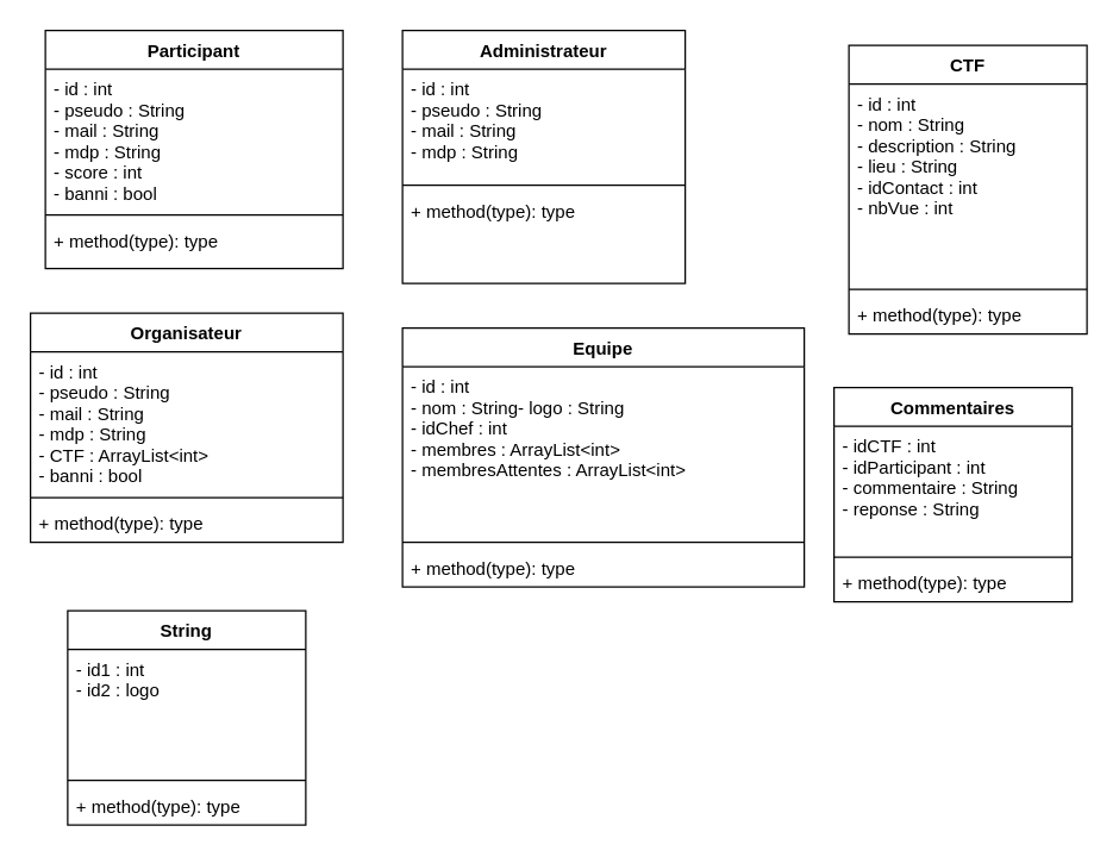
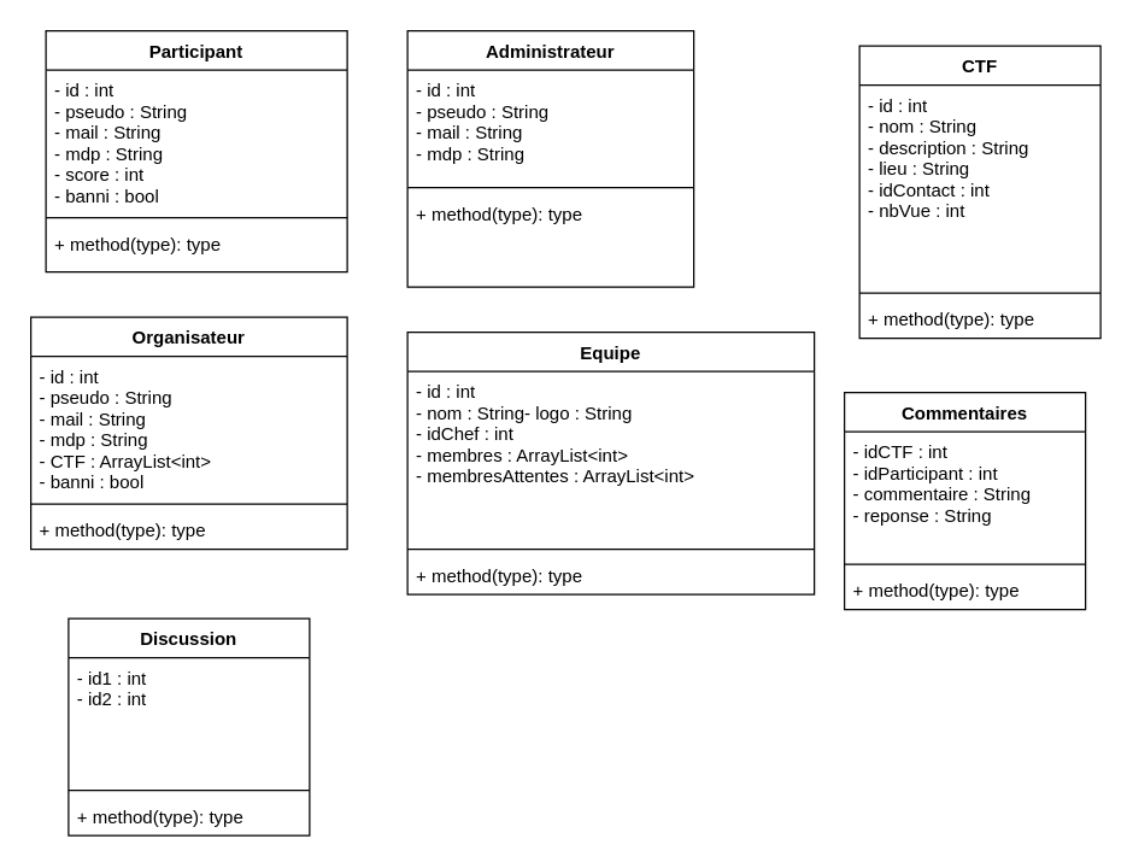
  <mxCell id="0" />
  <mxCell id="1" parent="0" />
  <mxCell id="2" value="Participant" style="swimlane;fontStyle=1;align=center;verticalAlign=top;childLayout=stackLayout;horizontal=1;startSize=26;horizontalStack=0;resizeParent=1;resizeParentMax=0;resizeLast=0;collapsible=1;marginBottom=0;" vertex="1" parent="1"><mxGeometry x="30" y="20" width="200" height="160" as="geometry" /></mxCell>
  <mxCell id="3" value="- id : int&#10;- pseudo : String&#10;- mail : String&#10;- mdp : String&#10;- score : int&#10;- banni : bool&#10;&#10;" style="text;strokeColor=none;fillColor=none;align=left;verticalAlign=top;spacingLeft=4;spacingRight=4;overflow=hidden;rotatable=0;points=[[0,0.5],[1,0.5]];portConstraint=eastwest;" vertex="1" parent="2"><mxGeometry y="26" width="200" height="94" as="geometry" /></mxCell>
  <mxCell id="4" value="" style="line;strokeWidth=1;fillColor=none;align=left;verticalAlign=middle;spacingTop=-1;spacingLeft=3;spacingRight=3;rotatable=0;labelPosition=right;points=[];portConstraint=eastwest;" vertex="1" parent="2"><mxGeometry y="120" width="200" height="8" as="geometry" /></mxCell>
  <mxCell id="5" value="+ method(type): type" style="text;strokeColor=none;fillColor=none;align=left;verticalAlign=top;spacingLeft=4;spacingRight=4;overflow=hidden;rotatable=0;points=[[0,0.5],[1,0.5]];portConstraint=eastwest;" vertex="1" parent="2"><mxGeometry y="128" width="200" height="32" as="geometry" /></mxCell>
  <mxCell id="6" value="Administrateur" style="swimlane;fontStyle=1;align=center;verticalAlign=top;childLayout=stackLayout;horizontal=1;startSize=26;horizontalStack=0;resizeParent=1;resizeParentMax=0;resizeLast=0;collapsible=1;marginBottom=0;" vertex="1" parent="1"><mxGeometry x="270" y="20" width="190" height="170" as="geometry" /></mxCell>
  <mxCell id="7" value="- id : int&#10;- pseudo : String&#10;- mail : String&#10;- mdp : String" style="text;strokeColor=none;fillColor=none;align=left;verticalAlign=top;spacingLeft=4;spacingRight=4;overflow=hidden;rotatable=0;points=[[0,0.5],[1,0.5]];portConstraint=eastwest;" vertex="1" parent="6"><mxGeometry y="26" width="190" height="74" as="geometry" /></mxCell>
  <mxCell id="8" value="" style="line;strokeWidth=1;fillColor=none;align=left;verticalAlign=middle;spacingTop=-1;spacingLeft=3;spacingRight=3;rotatable=0;labelPosition=right;points=[];portConstraint=eastwest;" vertex="1" parent="6"><mxGeometry y="100" width="190" height="8" as="geometry" /></mxCell>
  <mxCell id="9" value="+ method(type): type" style="text;strokeColor=none;fillColor=none;align=left;verticalAlign=top;spacingLeft=4;spacingRight=4;overflow=hidden;rotatable=0;points=[[0,0.5],[1,0.5]];portConstraint=eastwest;" vertex="1" parent="6"><mxGeometry y="108" width="190" height="62" as="geometry" /></mxCell>
  <mxCell id="10" value="Organisateur" style="swimlane;fontStyle=1;align=center;verticalAlign=top;childLayout=stackLayout;horizontal=1;startSize=26;horizontalStack=0;resizeParent=1;resizeParentMax=0;resizeLast=0;collapsible=1;marginBottom=0;" vertex="1" parent="1"><mxGeometry x="20" y="210" width="210" height="154" as="geometry" /></mxCell>
  <mxCell id="11" value="- id : int&#10;- pseudo : String&#10;- mail : String&#10;- mdp : String&#10;- CTF : ArrayList&lt;int&gt;&#10;- banni : bool&#10;&#10;" style="text;strokeColor=none;fillColor=none;align=left;verticalAlign=top;spacingLeft=4;spacingRight=4;overflow=hidden;rotatable=0;points=[[0,0.5],[1,0.5]];portConstraint=eastwest;" vertex="1" parent="10"><mxGeometry y="26" width="210" height="94" as="geometry" /></mxCell>
  <mxCell id="12" value="" style="line;strokeWidth=1;fillColor=none;align=left;verticalAlign=middle;spacingTop=-1;spacingLeft=3;spacingRight=3;rotatable=0;labelPosition=right;points=[];portConstraint=eastwest;" vertex="1" parent="10"><mxGeometry y="120" width="210" height="8" as="geometry" /></mxCell>
  <mxCell id="13" value="+ method(type): type" style="text;strokeColor=none;fillColor=none;align=left;verticalAlign=top;spacingLeft=4;spacingRight=4;overflow=hidden;rotatable=0;points=[[0,0.5],[1,0.5]];portConstraint=eastwest;" vertex="1" parent="10"><mxGeometry y="128" width="210" height="26" as="geometry" /></mxCell>
  <mxCell id="14" value="Equipe" style="swimlane;fontStyle=1;align=center;verticalAlign=top;childLayout=stackLayout;horizontal=1;startSize=26;horizontalStack=0;resizeParent=1;resizeParentMax=0;resizeLast=0;collapsible=1;marginBottom=0;" vertex="1" parent="1"><mxGeometry x="270" y="220" width="270" height="174" as="geometry" /></mxCell>
  <mxCell id="15" value="- id : int&#10;- nom : String- logo : String&#10;- idChef : int&#10;- membres : ArrayList&lt;int&gt;&#10;- membresAttentes : ArrayList&lt;int&gt;&#10;" style="text;strokeColor=none;fillColor=none;align=left;verticalAlign=top;spacingLeft=4;spacingRight=4;overflow=hidden;rotatable=0;points=[[0,0.5],[1,0.5]];portConstraint=eastwest;" vertex="1" parent="14"><mxGeometry y="26" width="270" height="114" as="geometry" /></mxCell>
  <mxCell id="16" value="" style="line;strokeWidth=1;fillColor=none;align=left;verticalAlign=middle;spacingTop=-1;spacingLeft=3;spacingRight=3;rotatable=0;labelPosition=right;points=[];portConstraint=eastwest;" vertex="1" parent="14"><mxGeometry y="140" width="270" height="8" as="geometry" /></mxCell>
  <mxCell id="17" value="+ method(type): type" style="text;strokeColor=none;fillColor=none;align=left;verticalAlign=top;spacingLeft=4;spacingRight=4;overflow=hidden;rotatable=0;points=[[0,0.5],[1,0.5]];portConstraint=eastwest;" vertex="1" parent="14"><mxGeometry y="148" width="270" height="26" as="geometry" /></mxCell>
  <mxCell id="18" value="CTF" style="swimlane;fontStyle=1;align=center;verticalAlign=top;childLayout=stackLayout;horizontal=1;startSize=26;horizontalStack=0;resizeParent=1;resizeParentMax=0;resizeLast=0;collapsible=1;marginBottom=0;" vertex="1" parent="1"><mxGeometry x="570" y="30" width="160" height="194" as="geometry" /></mxCell>
  <mxCell id="19" value="- id : int&#10;- nom : String&#10;- description : String&#10;- lieu : String&#10;- idContact : int&#10;- nbVue : int&#10;&#10;&#10;&#10;" style="text;strokeColor=none;fillColor=none;align=left;verticalAlign=top;spacingLeft=4;spacingRight=4;overflow=hidden;rotatable=0;points=[[0,0.5],[1,0.5]];portConstraint=eastwest;" vertex="1" parent="18"><mxGeometry y="26" width="160" height="134" as="geometry" /></mxCell>
  <mxCell id="20" value="" style="line;strokeWidth=1;fillColor=none;align=left;verticalAlign=middle;spacingTop=-1;spacingLeft=3;spacingRight=3;rotatable=0;labelPosition=right;points=[];portConstraint=eastwest;" vertex="1" parent="18"><mxGeometry y="160" width="160" height="8" as="geometry" /></mxCell>
  <mxCell id="21" value="+ method(type): type" style="text;strokeColor=none;fillColor=none;align=left;verticalAlign=top;spacingLeft=4;spacingRight=4;overflow=hidden;rotatable=0;points=[[0,0.5],[1,0.5]];portConstraint=eastwest;" vertex="1" parent="18"><mxGeometry y="168" width="160" height="26" as="geometry" /></mxCell>
  <mxCell id="22" value="Commentaires" style="swimlane;fontStyle=1;align=center;verticalAlign=top;childLayout=stackLayout;horizontal=1;startSize=26;horizontalStack=0;resizeParent=1;resizeParentMax=0;resizeLast=0;collapsible=1;marginBottom=0;" vertex="1" parent="1"><mxGeometry x="560" y="260" width="160" height="144" as="geometry" /></mxCell>
  <mxCell id="23" value="- idCTF : int&#10;- idParticipant : int&#10;- commentaire : String&#10;- reponse : String&#10;&#10;" style="text;strokeColor=none;fillColor=none;align=left;verticalAlign=top;spacingLeft=4;spacingRight=4;overflow=hidden;rotatable=0;points=[[0,0.5],[1,0.5]];portConstraint=eastwest;" vertex="1" parent="22"><mxGeometry y="26" width="160" height="84" as="geometry" /></mxCell>
  <mxCell id="24" value="" style="line;strokeWidth=1;fillColor=none;align=left;verticalAlign=middle;spacingTop=-1;spacingLeft=3;spacingRight=3;rotatable=0;labelPosition=right;points=[];portConstraint=eastwest;" vertex="1" parent="22"><mxGeometry y="110" width="160" height="8" as="geometry" /></mxCell>
  <mxCell id="25" value="+ method(type): type" style="text;strokeColor=none;fillColor=none;align=left;verticalAlign=top;spacingLeft=4;spacingRight=4;overflow=hidden;rotatable=0;points=[[0,0.5],[1,0.5]];portConstraint=eastwest;" vertex="1" parent="22"><mxGeometry y="118" width="160" height="26" as="geometry" /></mxCell>
- <mxCell id="26" value="String" style="swimlane;fontStyle=1;align=center;verticalAlign=top;childLayout=stackLayout;horizontal=1;startSize=26;horizontalStack=0;resizeParent=1;resizeParentMax=0;resizeLast=0;collapsible=1;marginBottom=0;" vertex="1" parent="1"><mxGeometry x="45" y="410" width="160" height="144" as="geometry" /></mxCell>
- <mxCell id="27" value="- id1 : int&#10;- id2 : logo&#10;" style="text;strokeColor=none;fillColor=none;align=left;verticalAlign=top;spacingLeft=4;spacingRight=4;overflow=hidden;rotatable=0;points=[[0,0.5],[1,0.5]];portConstraint=eastwest;" vertex="1" parent="26"><mxGeometry y="26" width="160" height="84" as="geometry" /></mxCell>
+ <mxCell id="26" value="Discussion" style="swimlane;fontStyle=1;align=center;verticalAlign=top;childLayout=stackLayout;horizontal=1;startSize=26;horizontalStack=0;resizeParent=1;resizeParentMax=0;resizeLast=0;collapsible=1;marginBottom=0;" vertex="1" parent="1"><mxGeometry x="45" y="410" width="160" height="144" as="geometry" /></mxCell>
+ <mxCell id="27" value="- id1 : int&#10;- id2 : int&#10;" style="text;strokeColor=none;fillColor=none;align=left;verticalAlign=top;spacingLeft=4;spacingRight=4;overflow=hidden;rotatable=0;points=[[0,0.5],[1,0.5]];portConstraint=eastwest;" vertex="1" parent="26"><mxGeometry y="26" width="160" height="84" as="geometry" /></mxCell>
  <mxCell id="28" value="" style="line;strokeWidth=1;fillColor=none;align=left;verticalAlign=middle;spacingTop=-1;spacingLeft=3;spacingRight=3;rotatable=0;labelPosition=right;points=[];portConstraint=eastwest;" vertex="1" parent="26"><mxGeometry y="110" width="160" height="8" as="geometry" /></mxCell>
  <mxCell id="29" value="+ method(type): type" style="text;strokeColor=none;fillColor=none;align=left;verticalAlign=top;spacingLeft=4;spacingRight=4;overflow=hidden;rotatable=0;points=[[0,0.5],[1,0.5]];portConstraint=eastwest;" vertex="1" parent="26"><mxGeometry y="118" width="160" height="26" as="geometry" /></mxCell>
